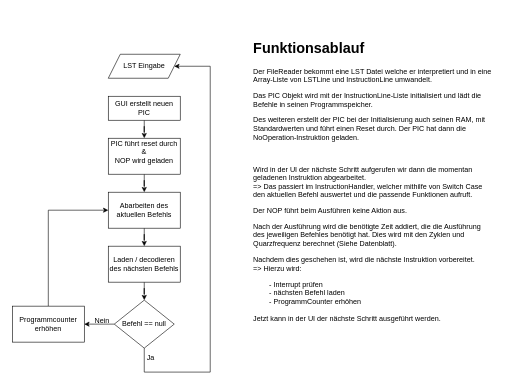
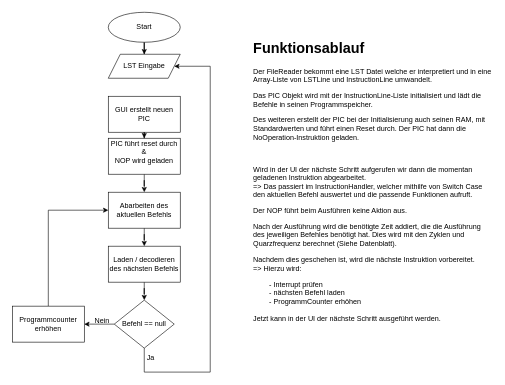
  <mxCell id="0" />
  <mxCell id="1" parent="0" />
+ <mxCell id="2" style="edgeStyle=orthogonalEdgeStyle;rounded=0;orthogonalLoop=1;jettySize=auto;html=1;entryX=0.5;entryY=0;entryDx=0;entryDy=0;" edge="1" parent="1" source="3" target="4"><mxGeometry relative="1" as="geometry" /></mxCell>
+ <mxCell id="3" value="Start" style="ellipse;whiteSpace=wrap;html=1;" vertex="1" parent="1"><mxGeometry x="180" width="120" height="50" as="geometry" y="20" /></mxCell>
  <mxCell id="4" value="LST Eingabe" style="shape=parallelogram;perimeter=parallelogramPerimeter;whiteSpace=wrap;html=1;fixedSize=1;" vertex="1" parent="1"><mxGeometry x="180" y="90" width="120" height="40" as="geometry" /></mxCell>
  <mxCell id="5" style="edgeStyle=orthogonalEdgeStyle;rounded=0;orthogonalLoop=1;jettySize=auto;html=1;entryX=0.5;entryY=0;entryDx=0;entryDy=0;" edge="1" parent="1" source="6" target="8"><mxGeometry relative="1" as="geometry" /></mxCell>
- <mxCell id="6" value="GUI erstellt neuen PIC" style="rounded=0;whiteSpace=wrap;html=1;" vertex="1" parent="1"><mxGeometry x="180" y="160" width="120" height="40" as="geometry" /></mxCell>
+ <mxCell id="6" value="GUI erstellt neuen PIC" style="rounded=0;whiteSpace=wrap;html=1;" vertex="1" parent="1"><mxGeometry x="180" y="160" width="120" height="60" as="geometry" /></mxCell>
  <mxCell id="7" style="edgeStyle=orthogonalEdgeStyle;rounded=0;orthogonalLoop=1;jettySize=auto;html=1;entryX=0.5;entryY=0;entryDx=0;entryDy=0;" edge="1" parent="1" source="8" target="10"><mxGeometry relative="1" as="geometry" /></mxCell>
  <mxCell id="8" value="PIC führt reset durch &amp;amp;&lt;div&gt;NOP wird geladen&lt;br&gt;&lt;div&gt;&lt;br&gt;&lt;/div&gt;&lt;/div&gt;" style="rounded=0;whiteSpace=wrap;html=1;" vertex="1" parent="1"><mxGeometry x="180" y="230" width="120" height="60" as="geometry" /></mxCell>
  <mxCell id="9" style="edgeStyle=orthogonalEdgeStyle;rounded=0;orthogonalLoop=1;jettySize=auto;html=1;entryX=0.5;entryY=0;entryDx=0;entryDy=0;" edge="1" parent="1" source="10" target="12"><mxGeometry relative="1" as="geometry" /></mxCell>
  <mxCell id="10" value="&lt;div&gt;&lt;div&gt;Abarbeiten des aktuellen Befehls&lt;/div&gt;&lt;/div&gt;" style="rounded=0;whiteSpace=wrap;html=1;" vertex="1" parent="1"><mxGeometry x="180" y="320" width="120" height="60" as="geometry" /></mxCell>
  <mxCell id="11" style="edgeStyle=orthogonalEdgeStyle;rounded=0;orthogonalLoop=1;jettySize=auto;html=1;entryX=0.5;entryY=0;entryDx=0;entryDy=0;" edge="1" parent="1" source="12" target="15"><mxGeometry relative="1" as="geometry" /></mxCell>
  <mxCell id="12" value="&lt;div&gt;&lt;div&gt;Laden / decodieren des nächsten Befehls&lt;/div&gt;&lt;/div&gt;" style="rounded=0;whiteSpace=wrap;html=1;" vertex="1" parent="1"><mxGeometry x="180" y="410" width="120" height="60" as="geometry" /></mxCell>
  <mxCell id="13" style="edgeStyle=orthogonalEdgeStyle;rounded=0;orthogonalLoop=1;jettySize=auto;html=1;entryX=1;entryY=0.5;entryDx=0;entryDy=0;" edge="1" parent="1" source="15" target="17"><mxGeometry relative="1" as="geometry" /></mxCell>
  <mxCell id="14" style="edgeStyle=orthogonalEdgeStyle;rounded=0;orthogonalLoop=1;jettySize=auto;html=1;entryX=1;entryY=0.5;entryDx=0;entryDy=0;exitX=0.5;exitY=1;exitDx=0;exitDy=0;" edge="1" parent="1" source="15" target="4"><mxGeometry relative="1" as="geometry"><Array as="points"><mxPoint x="240" y="620" /><mxPoint x="350" y="620" /><mxPoint x="350" y="110" /></Array></mxGeometry></mxCell>
  <mxCell id="15" value="Befehl == null" style="rhombus;whiteSpace=wrap;html=1;" vertex="1" parent="1"><mxGeometry x="190" y="500" width="100" height="80" as="geometry" /></mxCell>
  <mxCell id="16" style="edgeStyle=orthogonalEdgeStyle;rounded=0;orthogonalLoop=1;jettySize=auto;html=1;entryX=0;entryY=0.5;entryDx=0;entryDy=0;" edge="1" parent="1" source="17" target="10"><mxGeometry relative="1" as="geometry"><Array as="points"><mxPoint x="80" y="350" /></Array></mxGeometry></mxCell>
  <mxCell id="17" value="&lt;div&gt;&lt;div&gt;Programmcounter&lt;/div&gt;&lt;/div&gt;&lt;div&gt;erhöhen&lt;/div&gt;" style="rounded=0;whiteSpace=wrap;html=1;" vertex="1" parent="1"><mxGeometry y="510" width="120" height="60" as="geometry" x="20" /></mxCell>
  <mxCell id="18" value="Nein" style="text;html=1;align=center;verticalAlign=middle;whiteSpace=wrap;rounded=0;" vertex="1" parent="1"><mxGeometry x="140" y="520" width="60" height="30" as="geometry" /></mxCell>
  <mxCell id="19" value="Ja" style="text;html=1;align=center;verticalAlign=middle;whiteSpace=wrap;rounded=0;" vertex="1" parent="1"><mxGeometry x="221" y="582" width="60" height="30" as="geometry" /></mxCell>
  <mxCell id="20" value="&lt;h1 style=&quot;margin-top: 0px;&quot;&gt;Funktionsablauf&lt;/h1&gt;&lt;p&gt;Der FileReader bekommt eine LST Datei welche er interpretiert und in eine Array-Liste von LSTLine und InstructionLine umwandelt.&lt;/p&gt;&lt;p&gt;Das PIC Objekt wird mit der InstructionLine-Liste initialisiert und lädt die Befehle in seinen Programmspeicher.&lt;/p&gt;&lt;p&gt;Des weiteren erstellt der PIC bei der Initialisierung auch seinen RAM, mit Standardwerten und führt einen Reset durch. Der PIC hat dann die NoOperation-Instruktion geladen.&lt;/p&gt;&lt;p&gt;&lt;br&gt;&lt;/p&gt;&lt;p&gt;Wird in der UI der nächste Schritt aufgerufen wir dann die momentan geladenen Instruktion abgearbeitet.&lt;br&gt;=&amp;gt; Das passiert im InstructionHandler, welcher mithilfe von Switch Case den aktuellen Befehl auswertet und die passende Funktionen aufruft.&lt;br&gt;&lt;/p&gt;&lt;p&gt;Der NOP führt beim Ausführen keine Aktion aus.&lt;/p&gt;&lt;p&gt;Nach der Ausführung wird die benötigte Zeit addiert, die die Ausführung des jeweiligen Befehles benötigt hat. Dies wird mit den Zyklen und Quarzfrequenz berechnet (Siehe Datenblatt).&lt;/p&gt;&lt;p&gt;Nachdem dies geschehen ist, wird die nächste Instruktion vorbereitet.&lt;br&gt;=&amp;gt; Hierzu wird:&lt;/p&gt;&lt;p&gt;&lt;span style=&quot;white-space: pre;&quot;&gt;&#09;&lt;/span&gt;- Interrupt prüfen&lt;br&gt;&lt;span style=&quot;white-space: pre;&quot;&gt;&#09;&lt;/span&gt;- nächsten Befehl laden&lt;br&gt;&lt;span style=&quot;white-space: pre;&quot;&gt;&#09;&lt;/span&gt;- ProgrammCounter erhöhen&lt;br&gt;&lt;br&gt;Jetzt kann in der UI der nächste Schritt ausgeführt werden.&lt;/p&gt;" style="text;html=1;whiteSpace=wrap;overflow=hidden;rounded=0;" vertex="1" parent="1"><mxGeometry x="420" y="60" width="400" height="480" as="geometry" /></mxCell>
